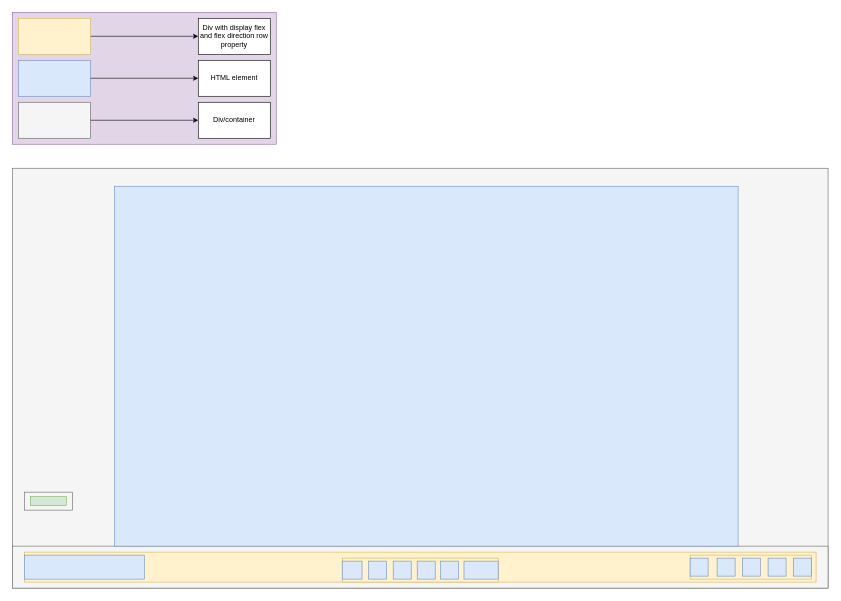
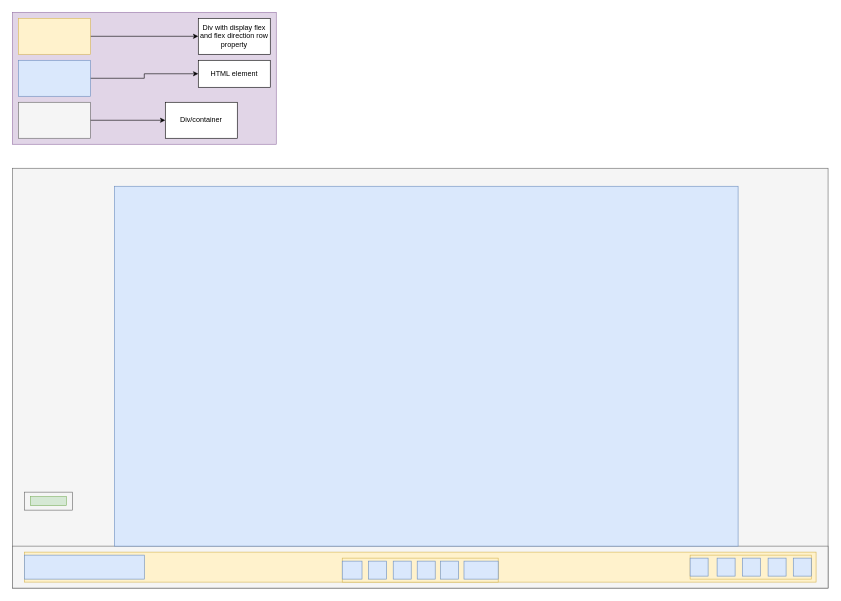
  <mxCell id="0" />
  <mxCell id="1" parent="0" />
  <mxCell id="2" value="" style="rounded=0;whiteSpace=wrap;html=1;fillColor=#f5f5f5;strokeColor=#666666;fontColor=#333333;" vertex="1" parent="1"><mxGeometry x="20" y="280" width="1360" height="700" as="geometry" /></mxCell>
  <mxCell id="3" value="" style="rounded=0;whiteSpace=wrap;html=1;fillColor=#f5f5f5;strokeColor=#666666;fontColor=#333333;" vertex="1" parent="1"><mxGeometry x="20" y="910" width="1360" height="70" as="geometry" /></mxCell>
  <mxCell id="4" value="" style="rounded=0;whiteSpace=wrap;html=1;fillColor=#fff2cc;strokeColor=#d6b656;" vertex="1" parent="1"><mxGeometry x="40" y="920" width="1320" height="50" as="geometry" /></mxCell>
  <mxCell id="5" value="" style="rounded=0;whiteSpace=wrap;html=1;fillColor=#dae8fc;strokeColor=#6c8ebf;" vertex="1" parent="1"><mxGeometry x="40" y="925" width="200" height="40" as="geometry" /></mxCell>
  <mxCell id="6" value="" style="rounded=0;whiteSpace=wrap;html=1;fillColor=#fff2cc;strokeColor=#d6b656;" vertex="1" parent="1"><mxGeometry x="570" y="930" width="260" height="40" as="geometry" /></mxCell>
  <mxCell id="7" value="" style="rounded=0;whiteSpace=wrap;html=1;fillColor=#fff2cc;strokeColor=#d6b656;" vertex="1" parent="1"><mxGeometry x="1150" y="925" width="202" height="40" as="geometry" /></mxCell>
  <mxCell id="8" value="" style="rounded=0;whiteSpace=wrap;html=1;fillColor=#dae8fc;strokeColor=#6c8ebf;" vertex="1" parent="1"><mxGeometry x="1322" y="930" width="30" height="30" as="geometry" /></mxCell>
  <mxCell id="9" value="" style="rounded=0;whiteSpace=wrap;html=1;fillColor=#dae8fc;strokeColor=#6c8ebf;" vertex="1" parent="1"><mxGeometry x="1280" y="930" width="30" height="30" as="geometry" /></mxCell>
  <mxCell id="10" value="" style="rounded=0;whiteSpace=wrap;html=1;fillColor=#dae8fc;strokeColor=#6c8ebf;" vertex="1" parent="1"><mxGeometry x="1237" y="930" width="30" height="30" as="geometry" /></mxCell>
  <mxCell id="11" value="" style="rounded=0;whiteSpace=wrap;html=1;fillColor=#dae8fc;strokeColor=#6c8ebf;" vertex="1" parent="1"><mxGeometry x="1195" y="930" width="30" height="30" as="geometry" /></mxCell>
  <mxCell id="12" value="" style="rounded=0;whiteSpace=wrap;html=1;fillColor=#dae8fc;strokeColor=#6c8ebf;" vertex="1" parent="1"><mxGeometry x="1150" y="930" width="30" height="30" as="geometry" /></mxCell>
  <mxCell id="13" value="" style="rounded=0;whiteSpace=wrap;html=1;fillColor=#dae8fc;strokeColor=#6c8ebf;" vertex="1" parent="1"><mxGeometry x="695" y="935" width="30" height="30" as="geometry" /></mxCell>
  <mxCell id="14" value="" style="rounded=0;whiteSpace=wrap;html=1;fillColor=#dae8fc;strokeColor=#6c8ebf;" vertex="1" parent="1"><mxGeometry x="655" y="935" width="30" height="30" as="geometry" /></mxCell>
  <mxCell id="15" value="" style="rounded=0;whiteSpace=wrap;html=1;fillColor=#dae8fc;strokeColor=#6c8ebf;" vertex="1" parent="1"><mxGeometry x="614" y="935" width="30" height="30" as="geometry" /></mxCell>
  <mxCell id="16" value="" style="rounded=0;whiteSpace=wrap;html=1;fillColor=#dae8fc;strokeColor=#6c8ebf;" vertex="1" parent="1"><mxGeometry x="570" y="935" width="33" height="30" as="geometry" /></mxCell>
  <mxCell id="17" value="" style="rounded=0;whiteSpace=wrap;html=1;fillColor=#dae8fc;strokeColor=#6c8ebf;" vertex="1" parent="1"><mxGeometry x="734" y="935" width="30" height="30" as="geometry" /></mxCell>
  <mxCell id="18" value="" style="rounded=0;whiteSpace=wrap;html=1;fillColor=#dae8fc;strokeColor=#6c8ebf;" vertex="1" parent="1"><mxGeometry x="773" y="935" width="57" height="30" as="geometry" /></mxCell>
  <mxCell id="19" value="" style="rounded=0;whiteSpace=wrap;html=1;fillColor=#f5f5f5;strokeColor=#666666;fontColor=#333333;" vertex="1" parent="1"><mxGeometry x="40" y="820" width="80" height="30" as="geometry" /></mxCell>
  <mxCell id="20" value="" style="rounded=0;whiteSpace=wrap;html=1;fillColor=#d5e8d4;strokeColor=#82b366;" vertex="1" parent="1"><mxGeometry x="50" y="827.5" width="60" height="15" as="geometry" /></mxCell>
  <mxCell id="21" value="" style="rounded=0;whiteSpace=wrap;html=1;fillColor=#dae8fc;strokeColor=#6c8ebf;" vertex="1" parent="1"><mxGeometry x="190" y="310" width="1040" height="600" as="geometry" /></mxCell>
  <mxCell id="22" value="" style="rounded=0;whiteSpace=wrap;html=1;fillColor=#e1d5e7;strokeColor=#9673a6;" vertex="1" parent="1"><mxGeometry x="20" y="20" width="440" height="220" as="geometry" /></mxCell>
  <mxCell id="23" style="edgeStyle=orthogonalEdgeStyle;rounded=0;orthogonalLoop=1;jettySize=auto;html=1;entryX=0;entryY=0.5;entryDx=0;entryDy=0;" edge="1" parent="1" source="24" target="25"><mxGeometry relative="1" as="geometry" /></mxCell>
  <mxCell id="24" value="" style="rounded=0;whiteSpace=wrap;html=1;fillColor=#f5f5f5;strokeColor=#666666;fontColor=#333333;" vertex="1" parent="1"><mxGeometry x="30" y="170" width="120" height="60" as="geometry" /></mxCell>
- <mxCell id="25" value="Div/container" style="rounded=0;whiteSpace=wrap;html=1;" vertex="1" parent="1"><mxGeometry x="330" y="170" width="120" height="60" as="geometry" /></mxCell>
+ <mxCell id="25" value="Div/container" style="rounded=0;whiteSpace=wrap;html=1;" vertex="1" parent="1"><mxGeometry x="275" y="170" width="120" height="60" as="geometry" /></mxCell>
  <mxCell id="26" style="edgeStyle=orthogonalEdgeStyle;rounded=0;orthogonalLoop=1;jettySize=auto;html=1;entryX=0;entryY=0.5;entryDx=0;entryDy=0;" edge="1" parent="1" source="27" target="28"><mxGeometry relative="1" as="geometry" /></mxCell>
  <mxCell id="27" value="" style="rounded=0;whiteSpace=wrap;html=1;fillColor=#dae8fc;strokeColor=#6c8ebf;" vertex="1" parent="1"><mxGeometry x="30" y="100" width="120" height="60" as="geometry" /></mxCell>
- <mxCell id="28" value="HTML element" style="rounded=0;whiteSpace=wrap;html=1;" vertex="1" parent="1"><mxGeometry x="330" y="100" width="120" height="60" as="geometry" /></mxCell>
+ <mxCell id="28" value="HTML element" style="rounded=0;whiteSpace=wrap;html=1;" vertex="1" parent="1"><mxGeometry x="330" y="100" width="120" height="45" as="geometry" /></mxCell>
  <mxCell id="29" style="edgeStyle=orthogonalEdgeStyle;rounded=0;orthogonalLoop=1;jettySize=auto;html=1;entryX=0;entryY=0.5;entryDx=0;entryDy=0;" edge="1" parent="1" source="30" target="31"><mxGeometry relative="1" as="geometry" /></mxCell>
  <mxCell id="30" value="" style="rounded=0;whiteSpace=wrap;html=1;fillColor=#fff2cc;strokeColor=#d6b656;" vertex="1" parent="1"><mxGeometry x="30" y="30" width="120" height="60" as="geometry" /></mxCell>
  <mxCell id="31" value="Div with display flex and flex direction row property" style="rounded=0;whiteSpace=wrap;html=1;" vertex="1" parent="1"><mxGeometry x="330" y="30" width="120" height="60" as="geometry" /></mxCell>
